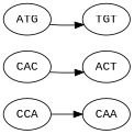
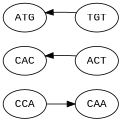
  digraph {
    fontname="Liberation Mono"
    rankdir=LR
    node [fontname="Liberation Mono"]
    edge [fontname="Liberation Mono"]
    CCA
    CAA
    CAC
    ACT
    ATG
    TGT
    CCA -> CAA
-   CAC -> ACT
-   ATG -> TGT
+   ACT -> CAC
+   TGT -> ATG
  }
